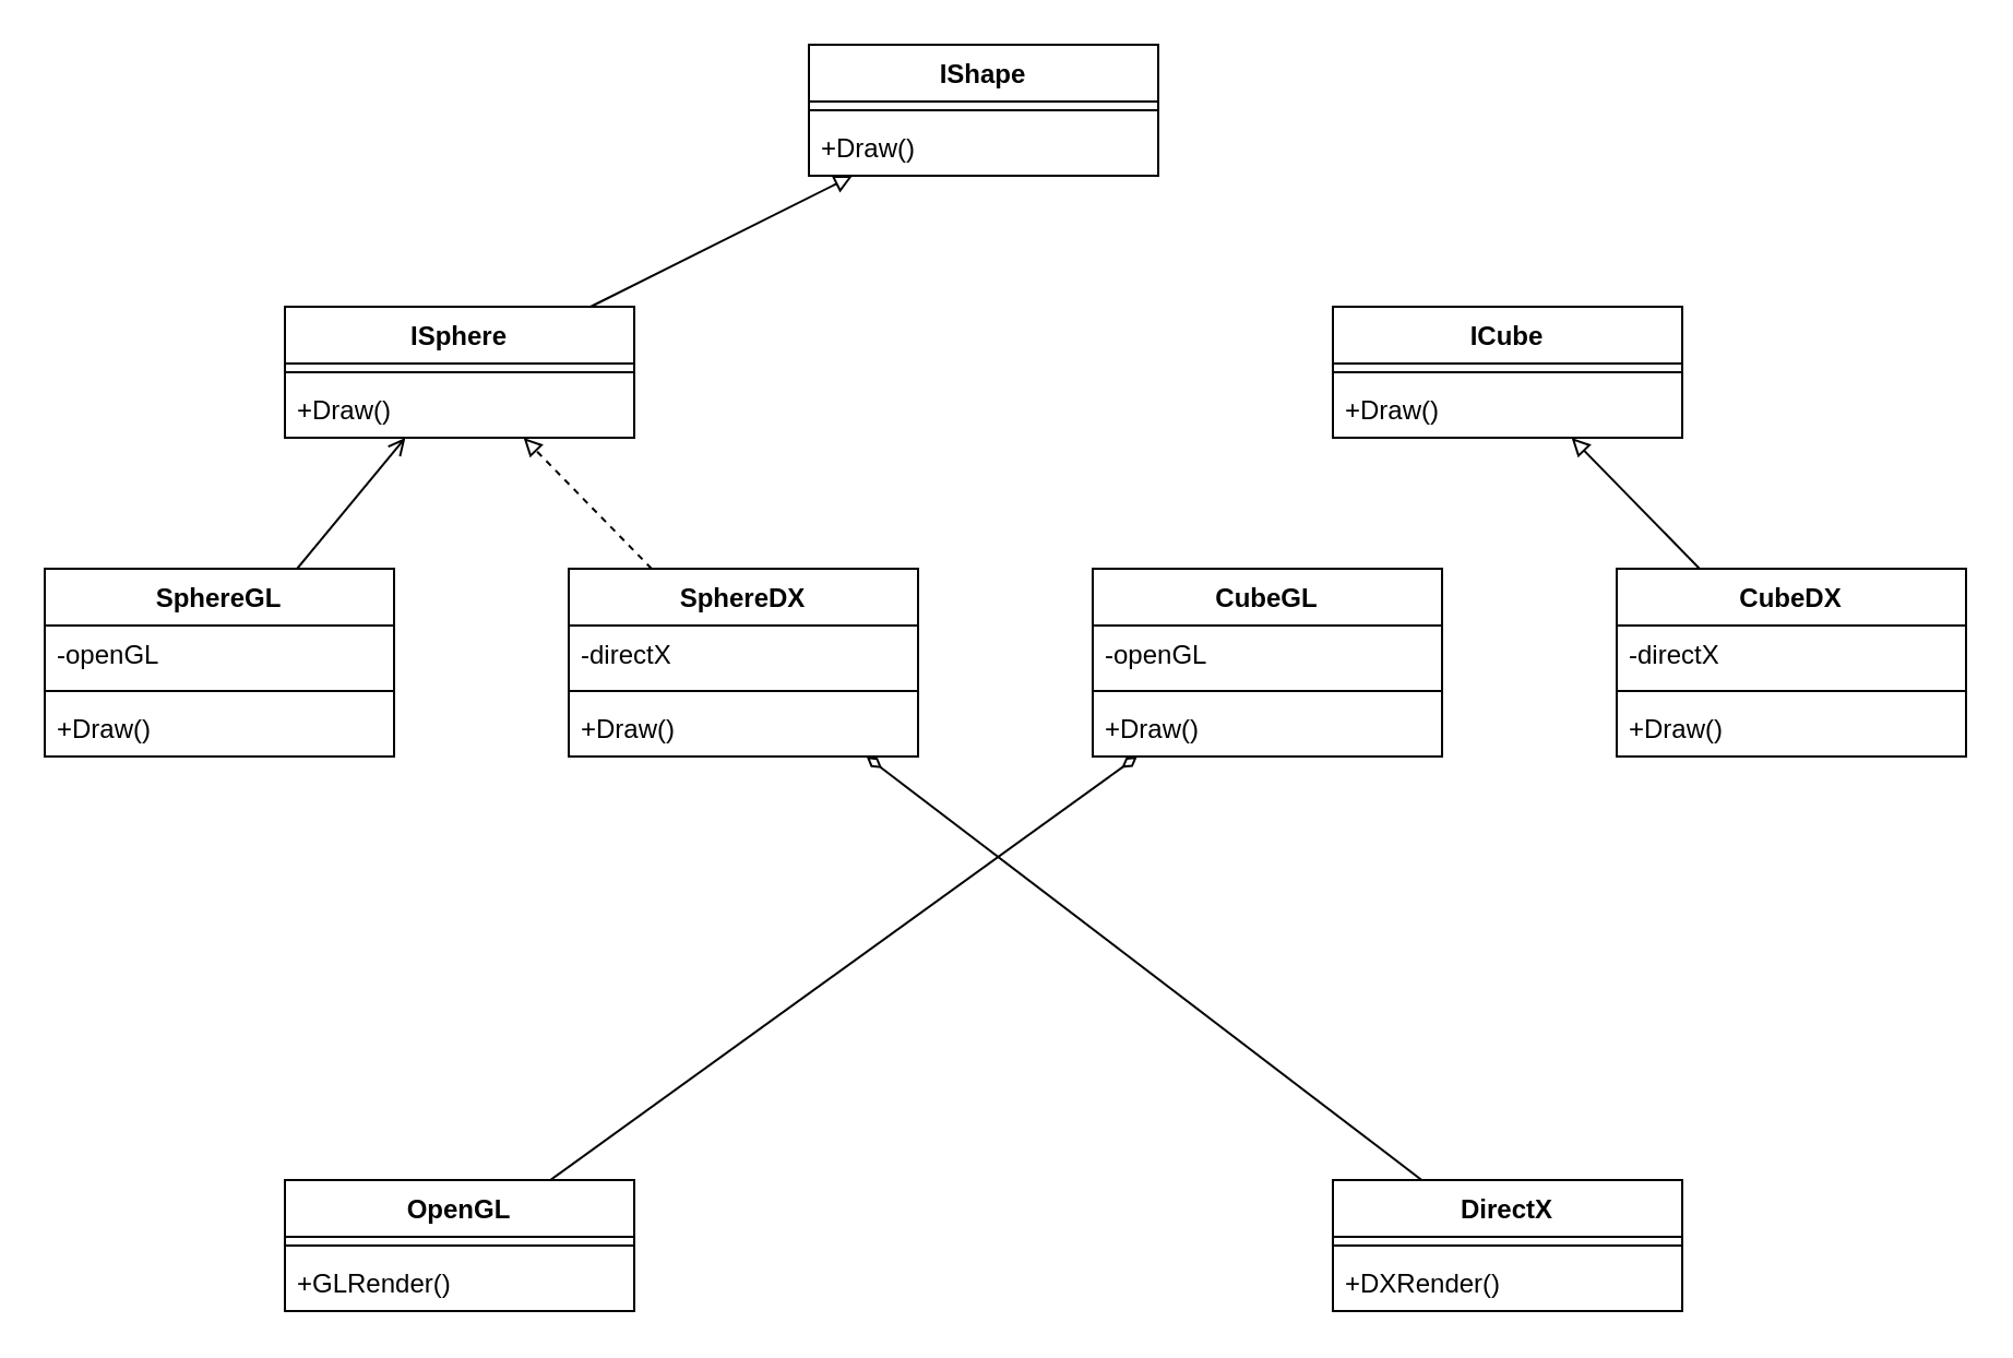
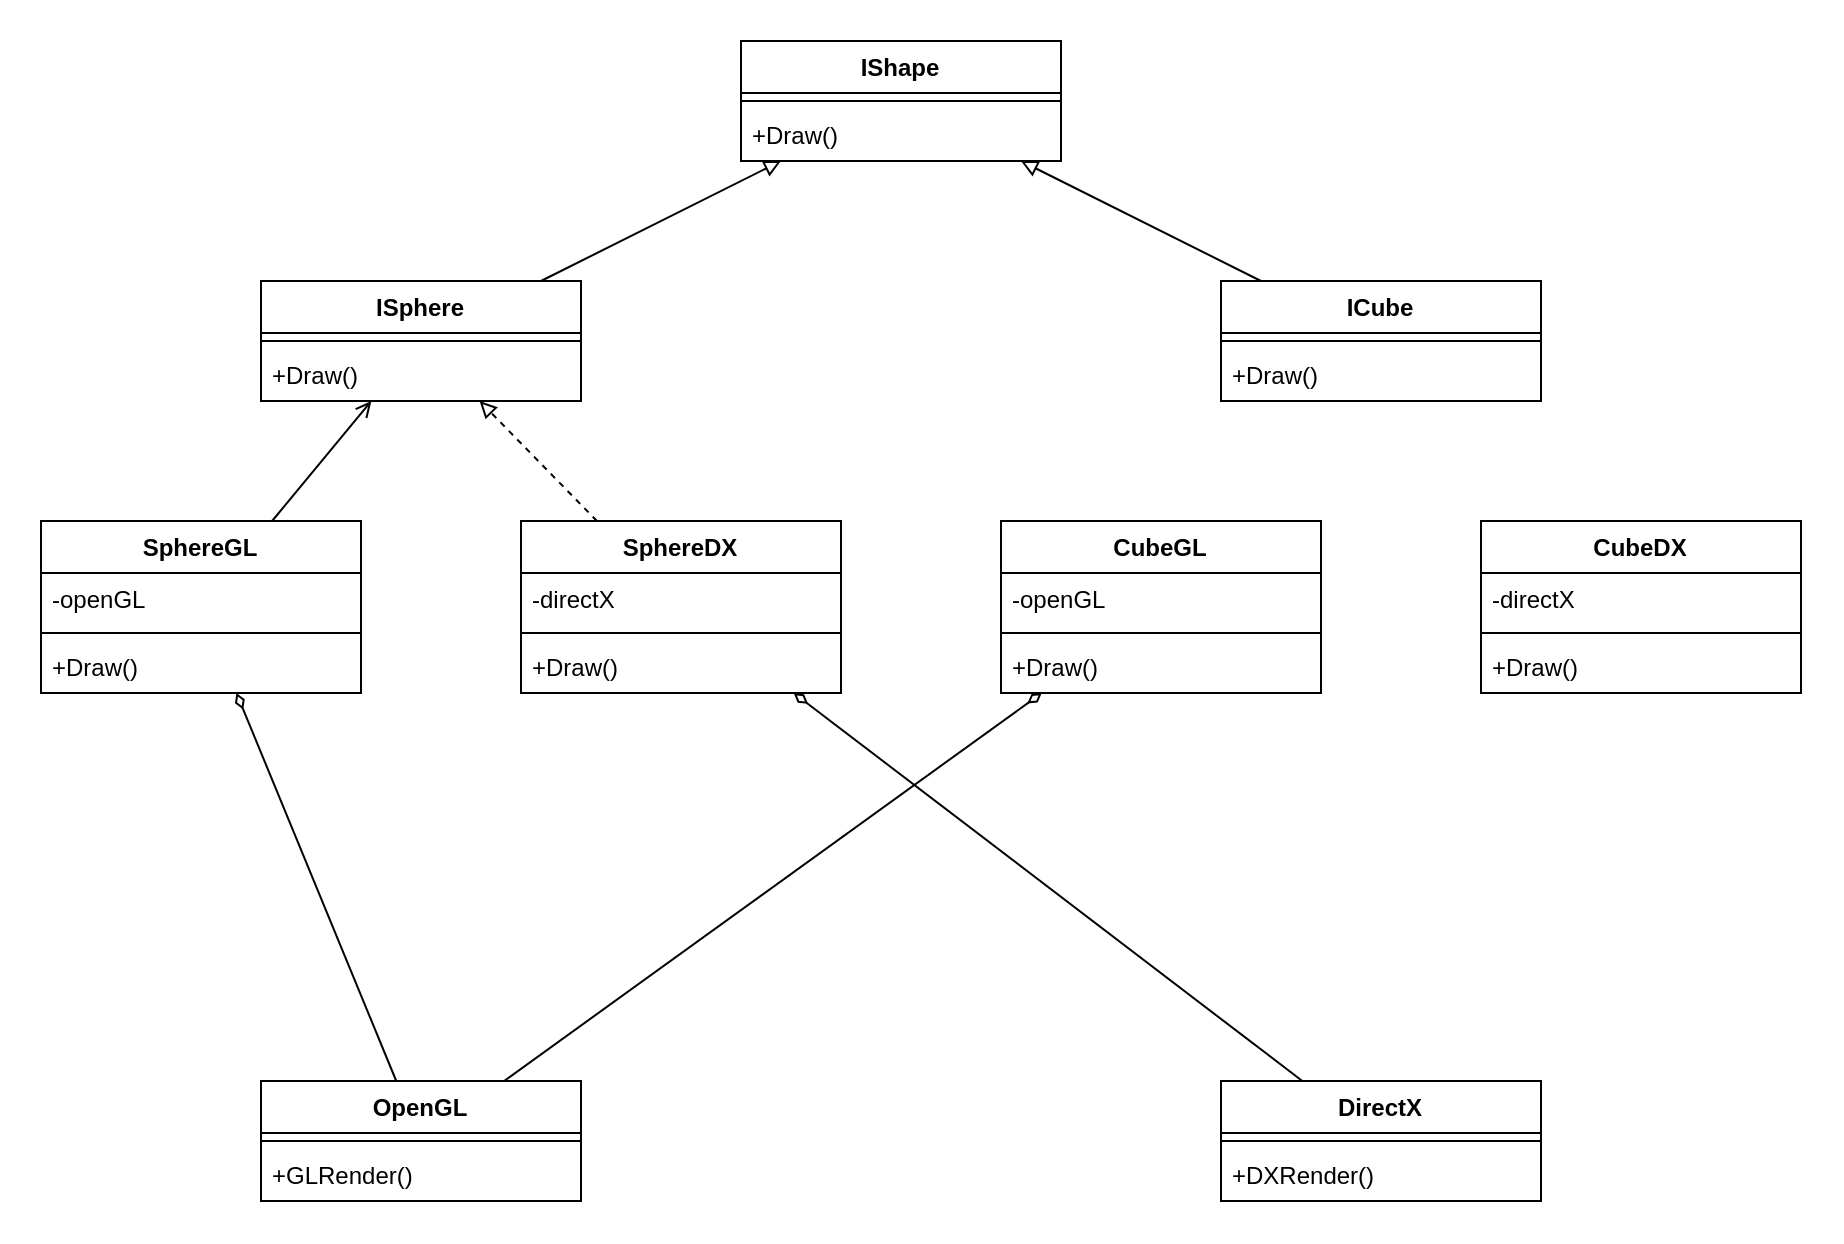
  <mxCell id="0" />
  <mxCell id="1" parent="0" />
  <mxCell id="2" style="edgeStyle=none;rounded=0;orthogonalLoop=1;jettySize=auto;html=1;endArrow=block;endFill=0;" edge="1" parent="1" source="3" target="25"><mxGeometry relative="1" as="geometry" /></mxCell>
  <mxCell id="3" value="ISphere" style="swimlane;fontStyle=1;align=center;verticalAlign=top;childLayout=stackLayout;horizontal=1;startSize=26;horizontalStack=0;resizeParent=1;resizeParentMax=0;resizeLast=0;collapsible=1;marginBottom=0;whiteSpace=wrap;html=1;" vertex="1" parent="1"><mxGeometry x="130" y="140" width="160" height="60" as="geometry" /></mxCell>
  <mxCell id="4" value="" style="line;strokeWidth=1;fillColor=none;align=left;verticalAlign=middle;spacingTop=-1;spacingLeft=3;spacingRight=3;rotatable=0;labelPosition=right;points=[];portConstraint=eastwest;strokeColor=inherit;" vertex="1" parent="3"><mxGeometry y="26" width="160" height="8" as="geometry" /></mxCell>
  <mxCell id="5" value="+Draw()" style="text;strokeColor=none;fillColor=none;align=left;verticalAlign=top;spacingLeft=4;spacingRight=4;overflow=hidden;rotatable=0;points=[[0,0.5],[1,0.5]];portConstraint=eastwest;whiteSpace=wrap;html=1;" vertex="1" parent="3"><mxGeometry y="34" width="160" height="26" as="geometry" /></mxCell>
+ <mxCell id="6" style="edgeStyle=none;rounded=0;orthogonalLoop=1;jettySize=auto;html=1;endArrow=diamondThin;endFill=0;" edge="1" parent="1" source="8" target="16"><mxGeometry relative="1" as="geometry" /></mxCell>
  <mxCell id="7" style="edgeStyle=none;rounded=0;orthogonalLoop=1;jettySize=auto;html=1;endArrow=diamondThin;endFill=0;" edge="1" parent="1" source="8" target="32"><mxGeometry relative="1" as="geometry" /></mxCell>
  <mxCell id="8" value="OpenGL" style="swimlane;fontStyle=1;align=center;verticalAlign=top;childLayout=stackLayout;horizontal=1;startSize=26;horizontalStack=0;resizeParent=1;resizeParentMax=0;resizeLast=0;collapsible=1;marginBottom=0;whiteSpace=wrap;html=1;" vertex="1" parent="1"><mxGeometry x="130" y="540" width="160" height="60" as="geometry" /></mxCell>
  <mxCell id="9" value="" style="line;strokeWidth=1;fillColor=none;align=left;verticalAlign=middle;spacingTop=-1;spacingLeft=3;spacingRight=3;rotatable=0;labelPosition=right;points=[];portConstraint=eastwest;strokeColor=inherit;" vertex="1" parent="8"><mxGeometry y="26" width="160" height="8" as="geometry" /></mxCell>
  <mxCell id="10" value="+GLRender()" style="text;strokeColor=none;fillColor=none;align=left;verticalAlign=top;spacingLeft=4;spacingRight=4;overflow=hidden;rotatable=0;points=[[0,0.5],[1,0.5]];portConstraint=eastwest;whiteSpace=wrap;html=1;" vertex="1" parent="8"><mxGeometry y="34" width="160" height="26" as="geometry" /></mxCell>
  <mxCell id="11" style="edgeStyle=none;rounded=0;orthogonalLoop=1;jettySize=auto;html=1;endArrow=diamondThin;endFill=0;" edge="1" parent="1" source="12" target="21"><mxGeometry relative="1" as="geometry" /></mxCell>
  <mxCell id="12" value="DirectX" style="swimlane;fontStyle=1;align=center;verticalAlign=top;childLayout=stackLayout;horizontal=1;startSize=26;horizontalStack=0;resizeParent=1;resizeParentMax=0;resizeLast=0;collapsible=1;marginBottom=0;whiteSpace=wrap;html=1;" vertex="1" parent="1"><mxGeometry x="610" y="540" width="160" height="60" as="geometry" /></mxCell>
  <mxCell id="13" value="" style="line;strokeWidth=1;fillColor=none;align=left;verticalAlign=middle;spacingTop=-1;spacingLeft=3;spacingRight=3;rotatable=0;labelPosition=right;points=[];portConstraint=eastwest;strokeColor=inherit;" vertex="1" parent="12"><mxGeometry y="26" width="160" height="8" as="geometry" /></mxCell>
  <mxCell id="14" value="+DXRender()" style="text;strokeColor=none;fillColor=none;align=left;verticalAlign=top;spacingLeft=4;spacingRight=4;overflow=hidden;rotatable=0;points=[[0,0.5],[1,0.5]];portConstraint=eastwest;whiteSpace=wrap;html=1;" vertex="1" parent="12"><mxGeometry y="34" width="160" height="26" as="geometry" /></mxCell>
  <mxCell id="15" style="edgeStyle=none;rounded=0;orthogonalLoop=1;jettySize=auto;html=1;endArrow=open;endFill=0;" edge="1" parent="1" source="16" target="3"><mxGeometry relative="1" as="geometry" /></mxCell>
  <mxCell id="16" value="SphereGL" style="swimlane;fontStyle=1;align=center;verticalAlign=top;childLayout=stackLayout;horizontal=1;startSize=26;horizontalStack=0;resizeParent=1;resizeParentMax=0;resizeLast=0;collapsible=1;marginBottom=0;whiteSpace=wrap;html=1;" vertex="1" parent="1"><mxGeometry x="20" y="260" width="160" height="86" as="geometry" /></mxCell>
  <mxCell id="17" value="-openGL" style="text;strokeColor=none;fillColor=none;align=left;verticalAlign=top;spacingLeft=4;spacingRight=4;overflow=hidden;rotatable=0;points=[[0,0.5],[1,0.5]];portConstraint=eastwest;whiteSpace=wrap;html=1;" vertex="1" parent="16"><mxGeometry y="26" width="160" height="26" as="geometry" /></mxCell>
  <mxCell id="18" value="" style="line;strokeWidth=1;fillColor=none;align=left;verticalAlign=middle;spacingTop=-1;spacingLeft=3;spacingRight=3;rotatable=0;labelPosition=right;points=[];portConstraint=eastwest;strokeColor=inherit;" vertex="1" parent="16"><mxGeometry y="52" width="160" height="8" as="geometry" /></mxCell>
  <mxCell id="19" value="+Draw()" style="text;strokeColor=none;fillColor=none;align=left;verticalAlign=top;spacingLeft=4;spacingRight=4;overflow=hidden;rotatable=0;points=[[0,0.5],[1,0.5]];portConstraint=eastwest;whiteSpace=wrap;html=1;" vertex="1" parent="16"><mxGeometry y="60" width="160" height="26" as="geometry" /></mxCell>
  <mxCell id="20" style="edgeStyle=none;rounded=0;orthogonalLoop=1;jettySize=auto;html=1;endArrow=block;endFill=0;dashed=1;" edge="1" parent="1" source="21" target="3"><mxGeometry relative="1" as="geometry" /></mxCell>
  <mxCell id="21" value="SphereDX" style="swimlane;fontStyle=1;align=center;verticalAlign=top;childLayout=stackLayout;horizontal=1;startSize=26;horizontalStack=0;resizeParent=1;resizeParentMax=0;resizeLast=0;collapsible=1;marginBottom=0;whiteSpace=wrap;html=1;" vertex="1" parent="1"><mxGeometry x="260" y="260" width="160" height="86" as="geometry" /></mxCell>
  <mxCell id="22" value="-directX" style="text;strokeColor=none;fillColor=none;align=left;verticalAlign=top;spacingLeft=4;spacingRight=4;overflow=hidden;rotatable=0;points=[[0,0.5],[1,0.5]];portConstraint=eastwest;whiteSpace=wrap;html=1;" vertex="1" parent="21"><mxGeometry y="26" width="160" height="26" as="geometry" /></mxCell>
  <mxCell id="23" value="" style="line;strokeWidth=1;fillColor=none;align=left;verticalAlign=middle;spacingTop=-1;spacingLeft=3;spacingRight=3;rotatable=0;labelPosition=right;points=[];portConstraint=eastwest;strokeColor=inherit;" vertex="1" parent="21"><mxGeometry y="52" width="160" height="8" as="geometry" /></mxCell>
  <mxCell id="24" value="+Draw()" style="text;strokeColor=none;fillColor=none;align=left;verticalAlign=top;spacingLeft=4;spacingRight=4;overflow=hidden;rotatable=0;points=[[0,0.5],[1,0.5]];portConstraint=eastwest;whiteSpace=wrap;html=1;" vertex="1" parent="21"><mxGeometry y="60" width="160" height="26" as="geometry" /></mxCell>
  <mxCell id="25" value="IShape" style="swimlane;fontStyle=1;align=center;verticalAlign=top;childLayout=stackLayout;horizontal=1;startSize=26;horizontalStack=0;resizeParent=1;resizeParentMax=0;resizeLast=0;collapsible=1;marginBottom=0;whiteSpace=wrap;html=1;" vertex="1" parent="1"><mxGeometry x="370" y="20" width="160" height="60" as="geometry" /></mxCell>
  <mxCell id="26" value="" style="line;strokeWidth=1;fillColor=none;align=left;verticalAlign=middle;spacingTop=-1;spacingLeft=3;spacingRight=3;rotatable=0;labelPosition=right;points=[];portConstraint=eastwest;strokeColor=inherit;" vertex="1" parent="25"><mxGeometry y="26" width="160" height="8" as="geometry" /></mxCell>
  <mxCell id="27" value="+Draw()" style="text;strokeColor=none;fillColor=none;align=left;verticalAlign=top;spacingLeft=4;spacingRight=4;overflow=hidden;rotatable=0;points=[[0,0.5],[1,0.5]];portConstraint=eastwest;whiteSpace=wrap;html=1;" vertex="1" parent="25"><mxGeometry y="34" width="160" height="26" as="geometry" /></mxCell>
+ <mxCell id="28" style="edgeStyle=none;rounded=0;orthogonalLoop=1;jettySize=auto;html=1;endArrow=block;endFill=0;" edge="1" parent="1" source="29" target="25"><mxGeometry relative="1" as="geometry" /></mxCell>
  <mxCell id="29" value="ICube" style="swimlane;fontStyle=1;align=center;verticalAlign=top;childLayout=stackLayout;horizontal=1;startSize=26;horizontalStack=0;resizeParent=1;resizeParentMax=0;resizeLast=0;collapsible=1;marginBottom=0;whiteSpace=wrap;html=1;" vertex="1" parent="1"><mxGeometry x="610" y="140" width="160" height="60" as="geometry" /></mxCell>
  <mxCell id="30" value="" style="line;strokeWidth=1;fillColor=none;align=left;verticalAlign=middle;spacingTop=-1;spacingLeft=3;spacingRight=3;rotatable=0;labelPosition=right;points=[];portConstraint=eastwest;strokeColor=inherit;" vertex="1" parent="29"><mxGeometry y="26" width="160" height="8" as="geometry" /></mxCell>
  <mxCell id="31" value="+Draw()" style="text;strokeColor=none;fillColor=none;align=left;verticalAlign=top;spacingLeft=4;spacingRight=4;overflow=hidden;rotatable=0;points=[[0,0.5],[1,0.5]];portConstraint=eastwest;whiteSpace=wrap;html=1;" vertex="1" parent="29"><mxGeometry y="34" width="160" height="26" as="geometry" /></mxCell>
  <mxCell id="32" value="CubeGL" style="swimlane;fontStyle=1;align=center;verticalAlign=top;childLayout=stackLayout;horizontal=1;startSize=26;horizontalStack=0;resizeParent=1;resizeParentMax=0;resizeLast=0;collapsible=1;marginBottom=0;whiteSpace=wrap;html=1;" vertex="1" parent="1"><mxGeometry x="500" y="260" width="160" height="86" as="geometry" /></mxCell>
  <mxCell id="33" value="-openGL" style="text;strokeColor=none;fillColor=none;align=left;verticalAlign=top;spacingLeft=4;spacingRight=4;overflow=hidden;rotatable=0;points=[[0,0.5],[1,0.5]];portConstraint=eastwest;whiteSpace=wrap;html=1;" vertex="1" parent="32"><mxGeometry y="26" width="160" height="26" as="geometry" /></mxCell>
  <mxCell id="34" value="" style="line;strokeWidth=1;fillColor=none;align=left;verticalAlign=middle;spacingTop=-1;spacingLeft=3;spacingRight=3;rotatable=0;labelPosition=right;points=[];portConstraint=eastwest;strokeColor=inherit;" vertex="1" parent="32"><mxGeometry y="52" width="160" height="8" as="geometry" /></mxCell>
  <mxCell id="35" value="+Draw()" style="text;strokeColor=none;fillColor=none;align=left;verticalAlign=top;spacingLeft=4;spacingRight=4;overflow=hidden;rotatable=0;points=[[0,0.5],[1,0.5]];portConstraint=eastwest;whiteSpace=wrap;html=1;" vertex="1" parent="32"><mxGeometry y="60" width="160" height="26" as="geometry" /></mxCell>
- <mxCell id="36" style="edgeStyle=none;rounded=0;orthogonalLoop=1;jettySize=auto;html=1;endArrow=block;endFill=0;" edge="1" source="37" target="29" parent="1"><mxGeometry relative="1" as="geometry" /></mxCell>
  <mxCell id="37" value="CubeDX" style="swimlane;fontStyle=1;align=center;verticalAlign=top;childLayout=stackLayout;horizontal=1;startSize=26;horizontalStack=0;resizeParent=1;resizeParentMax=0;resizeLast=0;collapsible=1;marginBottom=0;whiteSpace=wrap;html=1;" vertex="1" parent="1"><mxGeometry x="740" y="260" width="160" height="86" as="geometry" /></mxCell>
  <mxCell id="38" value="-directX" style="text;strokeColor=none;fillColor=none;align=left;verticalAlign=top;spacingLeft=4;spacingRight=4;overflow=hidden;rotatable=0;points=[[0,0.5],[1,0.5]];portConstraint=eastwest;whiteSpace=wrap;html=1;" vertex="1" parent="37"><mxGeometry y="26" width="160" height="26" as="geometry" /></mxCell>
  <mxCell id="39" value="" style="line;strokeWidth=1;fillColor=none;align=left;verticalAlign=middle;spacingTop=-1;spacingLeft=3;spacingRight=3;rotatable=0;labelPosition=right;points=[];portConstraint=eastwest;strokeColor=inherit;" vertex="1" parent="37"><mxGeometry y="52" width="160" height="8" as="geometry" /></mxCell>
  <mxCell id="40" value="+Draw()" style="text;strokeColor=none;fillColor=none;align=left;verticalAlign=top;spacingLeft=4;spacingRight=4;overflow=hidden;rotatable=0;points=[[0,0.5],[1,0.5]];portConstraint=eastwest;whiteSpace=wrap;html=1;" vertex="1" parent="37"><mxGeometry y="60" width="160" height="26" as="geometry" /></mxCell>
